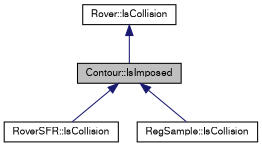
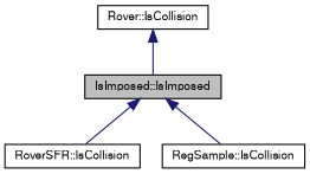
  digraph {
    rankdir=TB
    node [color=black fillcolor=white fontname=FreeSans fontsize=10 shape=record style=filled]
    edge [color=midnightblue dir=back fontname=FreeSans fontsize=10 labelfontname=FreeSans labelfontsize=10 style=solid]
-   n1 [fillcolor=grey75 fontcolor=black height=0.2 label="Contour::IsImposed" width=0.4]
+   n1 [fillcolor=grey75 fontcolor=black height=0.2 label="IsImposed::IsImposed" width=0.4]
    n2 [height=0.2 label="RoverSFR::IsCollision" width=0.4]
    n3 [height=0.2 label="RegSample::IsCollision" width=0.4]
    n4 [height=0.2 label="Rover::IsCollision" width=0.4]
    n1 -> n2
    n1 -> n3
    n4 -> n1
  }
